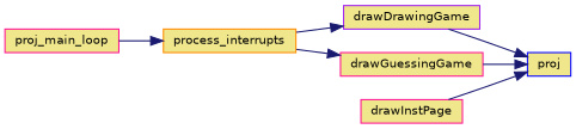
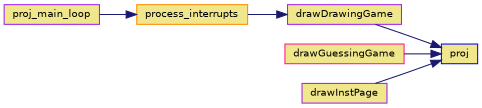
  digraph {
    rankdir=RL
    node [color=purple fillcolor=khaki fontname=Helvetica fontsize=10 shape=record style=filled]
    edge [color=midnightblue dir=back fontname=Helvetica fontsize=10 labelfontname=Helvetica labelfontsize=10 style=solid]
    n1 [color=blue fontcolor=black height=0.2 label=proj width=0.4]
    n2 [height=0.2 label=drawDrawingGame width=0.4]
    n3 [color=deeppink height=0.2 label=drawGuessingGame width=0.4]
-   n4 [color=deeppink height=0.2 label=drawInstPage width=0.4]
+   n4 [height=0.2 label=drawInstPage width=0.4]
    n5 [color=darkorange height=0.2 label=process_interrupts width=0.4]
-   n6 [color=deeppink height=0.2 label=proj_main_loop width=0.4]
+   n6 [height=0.2 label=proj_main_loop width=0.4]
    n1 -> n2
    n1 -> n3
    n1 -> n4
    n2 -> n5
-   n3 -> n5
    n5 -> n6
  }
